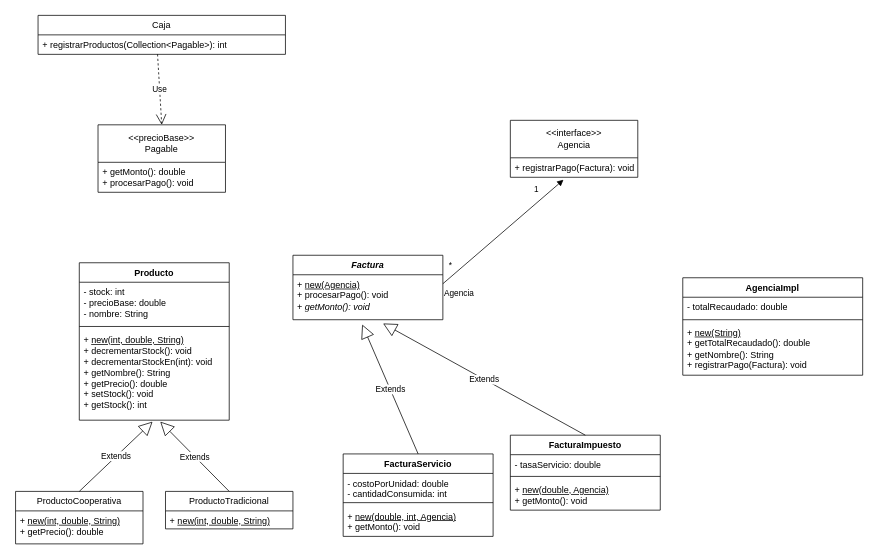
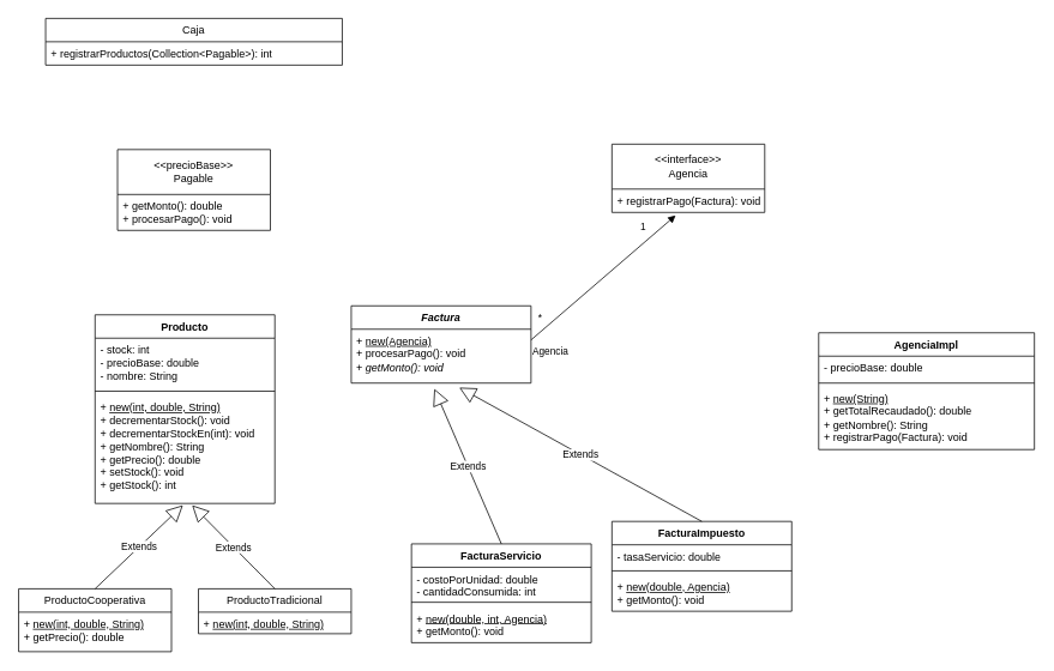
  <mxCell id="0" />
  <mxCell id="1" parent="0" />
  <mxCell id="2" value="Caja" style="swimlane;fontStyle=0;childLayout=stackLayout;horizontal=1;startSize=26;fillColor=none;horizontalStack=0;resizeParent=1;resizeParentMax=0;resizeLast=0;collapsible=1;marginBottom=0;whiteSpace=wrap;html=1;" vertex="1" parent="1"><mxGeometry x="50" y="20" width="330" height="52" as="geometry" /></mxCell>
  <mxCell id="3" value="+&amp;nbsp;registrarProductos(Collection&amp;lt;Pagable&amp;gt;): int" style="text;strokeColor=none;fillColor=none;align=left;verticalAlign=top;spacingLeft=4;spacingRight=4;overflow=hidden;rotatable=0;points=[[0,0.5],[1,0.5]];portConstraint=eastwest;whiteSpace=wrap;html=1;" vertex="1" parent="2"><mxGeometry y="26" width="330" height="26" as="geometry" /></mxCell>
  <mxCell id="4" value="Producto" style="swimlane;fontStyle=1;align=center;verticalAlign=top;childLayout=stackLayout;horizontal=1;startSize=26;horizontalStack=0;resizeParent=1;resizeParentMax=0;resizeLast=0;collapsible=1;marginBottom=0;whiteSpace=wrap;html=1;" vertex="1" parent="1"><mxGeometry x="105" y="350" width="200" height="210" as="geometry" /></mxCell>
  <mxCell id="5" value="- stock: int&lt;br&gt;- precioBase: double&lt;br&gt;- nombre: String" style="text;strokeColor=none;fillColor=none;align=left;verticalAlign=top;spacingLeft=4;spacingRight=4;overflow=hidden;rotatable=0;points=[[0,0.5],[1,0.5]];portConstraint=eastwest;whiteSpace=wrap;html=1;" vertex="1" parent="4"><mxGeometry y="26" width="200" height="54" as="geometry" /></mxCell>
  <mxCell id="6" value="" style="line;strokeWidth=1;fillColor=none;align=left;verticalAlign=middle;spacingTop=-1;spacingLeft=3;spacingRight=3;rotatable=0;labelPosition=right;points=[];portConstraint=eastwest;strokeColor=inherit;" vertex="1" parent="4"><mxGeometry y="80" width="200" height="10" as="geometry" /></mxCell>
  <mxCell id="7" value="+ &lt;u&gt;new(int, double, String)&lt;/u&gt;&lt;br&gt;+ decrementarStock(): void&lt;br&gt;+ decrementarStockEn(int): void&lt;br&gt;+ getNombre(): String&lt;br&gt;+ getPrecio(): double&lt;br&gt;+ setStock(): void&lt;br&gt;+ getStock(): int" style="text;strokeColor=none;fillColor=none;align=left;verticalAlign=top;spacingLeft=4;spacingRight=4;overflow=hidden;rotatable=0;points=[[0,0.5],[1,0.5]];portConstraint=eastwest;whiteSpace=wrap;html=1;" vertex="1" parent="4"><mxGeometry y="90" width="200" height="120" as="geometry" /></mxCell>
- <mxCell id="8" value="Use" style="endArrow=open;endSize=12;dashed=1;html=1;rounded=0;exitX=0.483;exitY=0.996;exitDx=0;exitDy=0;exitPerimeter=0;entryX=0.5;entryY=0;entryDx=0;entryDy=0;" edge="1" parent="1" source="3" target="21"><mxGeometry width="160" relative="1" as="geometry"><mxPoint x="220" y="210" as="sourcePoint" /><mxPoint x="380" y="210" as="targetPoint" /></mxGeometry></mxCell>
  <mxCell id="9" value="ProductoCooperativa" style="swimlane;fontStyle=0;childLayout=stackLayout;horizontal=1;startSize=26;fillColor=none;horizontalStack=0;resizeParent=1;resizeParentMax=0;resizeLast=0;collapsible=1;marginBottom=0;whiteSpace=wrap;html=1;" vertex="1" parent="1"><mxGeometry x="20" y="655" width="170" height="70" as="geometry" /></mxCell>
  <mxCell id="10" value="+ &lt;u&gt;new(int, double, String)&lt;/u&gt;&lt;br&gt;+ getPrecio(): double" style="text;strokeColor=none;fillColor=none;align=left;verticalAlign=top;spacingLeft=4;spacingRight=4;overflow=hidden;rotatable=0;points=[[0,0.5],[1,0.5]];portConstraint=eastwest;whiteSpace=wrap;html=1;" vertex="1" parent="9"><mxGeometry y="26" width="170" height="44" as="geometry" /></mxCell>
  <mxCell id="11" value="ProductoTradicional" style="swimlane;fontStyle=0;childLayout=stackLayout;horizontal=1;startSize=26;fillColor=none;horizontalStack=0;resizeParent=1;resizeParentMax=0;resizeLast=0;collapsible=1;marginBottom=0;whiteSpace=wrap;html=1;" vertex="1" parent="1"><mxGeometry x="220" y="655" width="170" height="50" as="geometry" /></mxCell>
  <mxCell id="12" value="+ &lt;u&gt;new(int, double, String)&lt;/u&gt;&lt;br&gt;" style="text;strokeColor=none;fillColor=none;align=left;verticalAlign=top;spacingLeft=4;spacingRight=4;overflow=hidden;rotatable=0;points=[[0,0.5],[1,0.5]];portConstraint=eastwest;whiteSpace=wrap;html=1;" vertex="1" parent="11"><mxGeometry y="26" width="170" height="24" as="geometry" /></mxCell>
  <mxCell id="13" value="Extends" style="endArrow=block;endSize=16;endFill=0;html=1;rounded=0;entryX=0.489;entryY=1.016;entryDx=0;entryDy=0;entryPerimeter=0;exitX=0.5;exitY=0;exitDx=0;exitDy=0;" edge="1" parent="1" source="9" target="7"><mxGeometry width="160" relative="1" as="geometry"><mxPoint x="40" y="645" as="sourcePoint" /><mxPoint x="200" y="645" as="targetPoint" /></mxGeometry></mxCell>
  <mxCell id="14" value="Extends" style="endArrow=block;endSize=16;endFill=0;html=1;rounded=0;entryX=0.54;entryY=1.016;entryDx=0;entryDy=0;entryPerimeter=0;exitX=0.5;exitY=0;exitDx=0;exitDy=0;" edge="1" parent="1" source="11" target="7"><mxGeometry width="160" relative="1" as="geometry"><mxPoint x="115" y="665" as="sourcePoint" /><mxPoint x="213" y="572" as="targetPoint" /></mxGeometry></mxCell>
  <mxCell id="15" value="&amp;lt;&amp;lt;interface&amp;gt;&amp;gt;&lt;br&gt;Agencia" style="swimlane;fontStyle=0;childLayout=stackLayout;horizontal=1;startSize=50;fillColor=none;horizontalStack=0;resizeParent=1;resizeParentMax=0;resizeLast=0;collapsible=1;marginBottom=0;whiteSpace=wrap;html=1;" vertex="1" parent="1"><mxGeometry x="680" y="160" width="170" height="76" as="geometry" /></mxCell>
  <mxCell id="16" value="+ registrarPago(Factura): void" style="text;strokeColor=none;fillColor=none;align=left;verticalAlign=top;spacingLeft=4;spacingRight=4;overflow=hidden;rotatable=0;points=[[0,0.5],[1,0.5]];portConstraint=eastwest;whiteSpace=wrap;html=1;" vertex="1" parent="15"><mxGeometry y="50" width="170" height="26" as="geometry" /></mxCell>
  <mxCell id="17" value="AgenciaImpl" style="swimlane;fontStyle=1;align=center;verticalAlign=top;childLayout=stackLayout;horizontal=1;startSize=26;horizontalStack=0;resizeParent=1;resizeParentMax=0;resizeLast=0;collapsible=1;marginBottom=0;whiteSpace=wrap;html=1;" vertex="1" parent="1"><mxGeometry x="910" y="370" width="240" height="130" as="geometry" /></mxCell>
- <mxCell id="18" value="- totalRecaudado: double" style="text;strokeColor=none;fillColor=none;align=left;verticalAlign=top;spacingLeft=4;spacingRight=4;overflow=hidden;rotatable=0;points=[[0,0.5],[1,0.5]];portConstraint=eastwest;whiteSpace=wrap;html=1;" vertex="1" parent="17"><mxGeometry y="26" width="240" height="26" as="geometry" /></mxCell>
+ <mxCell id="18" value="- precioBase: double" style="text;strokeColor=none;fillColor=none;align=left;verticalAlign=top;spacingLeft=4;spacingRight=4;overflow=hidden;rotatable=0;points=[[0,0.5],[1,0.5]];portConstraint=eastwest;whiteSpace=wrap;html=1;" vertex="1" parent="17"><mxGeometry y="26" width="240" height="26" as="geometry" /></mxCell>
  <mxCell id="19" value="" style="line;strokeWidth=1;fillColor=none;align=left;verticalAlign=middle;spacingTop=-1;spacingLeft=3;spacingRight=3;rotatable=0;labelPosition=right;points=[];portConstraint=eastwest;strokeColor=inherit;" vertex="1" parent="17"><mxGeometry y="52" width="240" height="8" as="geometry" /></mxCell>
  <mxCell id="20" value="+ &lt;u&gt;new(String)&lt;/u&gt;&lt;br&gt;+ getTotalRecaudado(): double&lt;br&gt;+ getNombre(): String&lt;br&gt;+ registrarPago(Factura): void" style="text;strokeColor=none;fillColor=none;align=left;verticalAlign=top;spacingLeft=4;spacingRight=4;overflow=hidden;rotatable=0;points=[[0,0.5],[1,0.5]];portConstraint=eastwest;whiteSpace=wrap;html=1;" vertex="1" parent="17"><mxGeometry y="60" width="240" height="70" as="geometry" /></mxCell>
  <mxCell id="21" value="&amp;lt;&amp;lt;precioBase&amp;gt;&amp;gt;&lt;br&gt;Pagable" style="swimlane;fontStyle=0;childLayout=stackLayout;horizontal=1;startSize=50;fillColor=none;horizontalStack=0;resizeParent=1;resizeParentMax=0;resizeLast=0;collapsible=1;marginBottom=0;whiteSpace=wrap;html=1;" vertex="1" parent="1"><mxGeometry x="130" y="166" width="170" height="90" as="geometry" /></mxCell>
  <mxCell id="22" value="+ getMonto(): double&lt;br&gt;+ procesarPago(): void" style="text;strokeColor=none;fillColor=none;align=left;verticalAlign=top;spacingLeft=4;spacingRight=4;overflow=hidden;rotatable=0;points=[[0,0.5],[1,0.5]];portConstraint=eastwest;whiteSpace=wrap;html=1;" vertex="1" parent="21"><mxGeometry y="50" width="170" height="40" as="geometry" /></mxCell>
  <mxCell id="23" value="&lt;i&gt;Factura&lt;/i&gt;" style="swimlane;fontStyle=1;align=center;verticalAlign=top;childLayout=stackLayout;horizontal=1;startSize=26;horizontalStack=0;resizeParent=1;resizeParentMax=0;resizeLast=0;collapsible=1;marginBottom=0;whiteSpace=wrap;html=1;" vertex="1" parent="1"><mxGeometry x="390" y="340" width="200" height="86" as="geometry" /></mxCell>
  <mxCell id="24" value="+ &lt;u&gt;new(Agencia)&lt;/u&gt;&lt;br&gt;+ procesarPago(): void&lt;br&gt;+ &lt;i&gt;getMonto(): void&lt;/i&gt;" style="text;strokeColor=none;fillColor=none;align=left;verticalAlign=top;spacingLeft=4;spacingRight=4;overflow=hidden;rotatable=0;points=[[0,0.5],[1,0.5]];portConstraint=eastwest;whiteSpace=wrap;html=1;" vertex="1" parent="23"><mxGeometry y="26" width="200" height="60" as="geometry" /></mxCell>
  <mxCell id="25" value="FacturaImpuesto" style="swimlane;fontStyle=1;align=center;verticalAlign=top;childLayout=stackLayout;horizontal=1;startSize=26;horizontalStack=0;resizeParent=1;resizeParentMax=0;resizeLast=0;collapsible=1;marginBottom=0;whiteSpace=wrap;html=1;" vertex="1" parent="1"><mxGeometry x="680" y="580" width="200" height="100" as="geometry" /></mxCell>
  <mxCell id="26" value="- tasaServicio: double" style="text;strokeColor=none;fillColor=none;align=left;verticalAlign=top;spacingLeft=4;spacingRight=4;overflow=hidden;rotatable=0;points=[[0,0.5],[1,0.5]];portConstraint=eastwest;whiteSpace=wrap;html=1;" vertex="1" parent="25"><mxGeometry y="26" width="200" height="24" as="geometry" /></mxCell>
  <mxCell id="27" value="" style="line;strokeWidth=1;fillColor=none;align=left;verticalAlign=middle;spacingTop=-1;spacingLeft=3;spacingRight=3;rotatable=0;labelPosition=right;points=[];portConstraint=eastwest;strokeColor=inherit;" vertex="1" parent="25"><mxGeometry y="50" width="200" height="10" as="geometry" /></mxCell>
  <mxCell id="28" value="+ &lt;u&gt;new(double, Agencia)&lt;/u&gt;&lt;br&gt;+ getMonto(): void" style="text;strokeColor=none;fillColor=none;align=left;verticalAlign=top;spacingLeft=4;spacingRight=4;overflow=hidden;rotatable=0;points=[[0,0.5],[1,0.5]];portConstraint=eastwest;whiteSpace=wrap;html=1;" vertex="1" parent="25"><mxGeometry y="60" width="200" height="40" as="geometry" /></mxCell>
  <mxCell id="29" value="Extends" style="endArrow=block;endSize=16;endFill=0;html=1;rounded=0;entryX=0.601;entryY=1.083;entryDx=0;entryDy=0;entryPerimeter=0;exitX=0.5;exitY=0;exitDx=0;exitDy=0;" edge="1" parent="1" source="25" target="24"><mxGeometry width="160" relative="1" as="geometry"><mxPoint x="560" y="500" as="sourcePoint" /><mxPoint x="720" y="500" as="targetPoint" /></mxGeometry></mxCell>
  <mxCell id="30" value="FacturaServicio" style="swimlane;fontStyle=1;align=center;verticalAlign=top;childLayout=stackLayout;horizontal=1;startSize=26;horizontalStack=0;resizeParent=1;resizeParentMax=0;resizeLast=0;collapsible=1;marginBottom=0;whiteSpace=wrap;html=1;" vertex="1" parent="1"><mxGeometry x="457" y="605" width="200" height="110" as="geometry" /></mxCell>
  <mxCell id="31" value="- costoPorUnidad: double&lt;br&gt;- cantidadConsumida: int" style="text;strokeColor=none;fillColor=none;align=left;verticalAlign=top;spacingLeft=4;spacingRight=4;overflow=hidden;rotatable=0;points=[[0,0.5],[1,0.5]];portConstraint=eastwest;whiteSpace=wrap;html=1;" vertex="1" parent="30"><mxGeometry y="26" width="200" height="34" as="geometry" /></mxCell>
  <mxCell id="32" value="" style="line;strokeWidth=1;fillColor=none;align=left;verticalAlign=middle;spacingTop=-1;spacingLeft=3;spacingRight=3;rotatable=0;labelPosition=right;points=[];portConstraint=eastwest;strokeColor=inherit;" vertex="1" parent="30"><mxGeometry y="60" width="200" height="10" as="geometry" /></mxCell>
  <mxCell id="33" value="+ &lt;u&gt;new(double, int, Agencia)&lt;/u&gt;&lt;br&gt;+ getMonto(): void" style="text;strokeColor=none;fillColor=none;align=left;verticalAlign=top;spacingLeft=4;spacingRight=4;overflow=hidden;rotatable=0;points=[[0,0.5],[1,0.5]];portConstraint=eastwest;whiteSpace=wrap;html=1;" vertex="1" parent="30"><mxGeometry y="70" width="200" height="40" as="geometry" /></mxCell>
  <mxCell id="34" value="Extends" style="endArrow=block;endSize=16;endFill=0;html=1;rounded=0;entryX=0.462;entryY=1.106;entryDx=0;entryDy=0;entryPerimeter=0;exitX=0.5;exitY=0;exitDx=0;exitDy=0;" edge="1" parent="1" source="30" target="24"><mxGeometry width="160" relative="1" as="geometry"><mxPoint x="790" y="590" as="sourcePoint" /><mxPoint x="520" y="475" as="targetPoint" /></mxGeometry></mxCell>
  <mxCell id="35" value="Agencia" style="endArrow=block;endFill=1;html=1;align=left;verticalAlign=top;rounded=0;exitX=1;exitY=0.5;exitDx=0;exitDy=0;entryX=0.417;entryY=1.128;entryDx=0;entryDy=0;entryPerimeter=0;" edge="1" parent="1" target="16"><mxGeometry x="-1" relative="1" as="geometry"><mxPoint x="590" y="378" as="sourcePoint" /><mxPoint x="780" y="360" as="targetPoint" /><mxPoint as="offset" /></mxGeometry></mxCell>
  <mxCell id="36" value="1" style="edgeLabel;resizable=0;html=1;align=left;verticalAlign=bottom;" connectable="0" vertex="1" parent="35"><mxGeometry x="-1" relative="1" as="geometry"><mxPoint x="120" y="-118" as="offset" /></mxGeometry></mxCell>
  <mxCell id="37" value="*" style="edgeLabel;html=1;align=center;verticalAlign=middle;resizable=0;points=[];" vertex="1" connectable="0" parent="35"><mxGeometry x="-0.698" y="5" relative="1" as="geometry"><mxPoint x="-11" as="offset" /></mxGeometry></mxCell>
